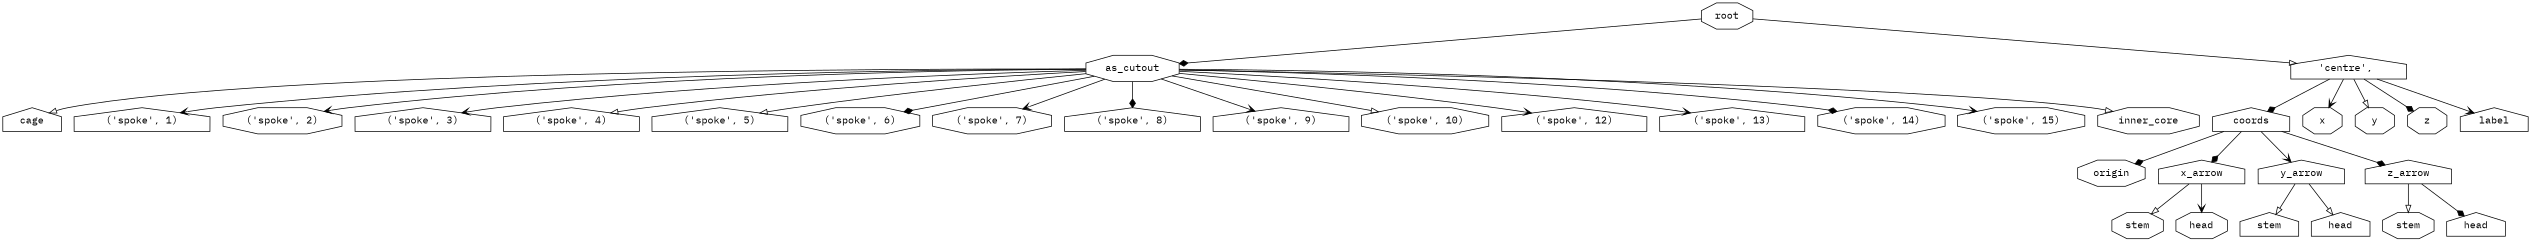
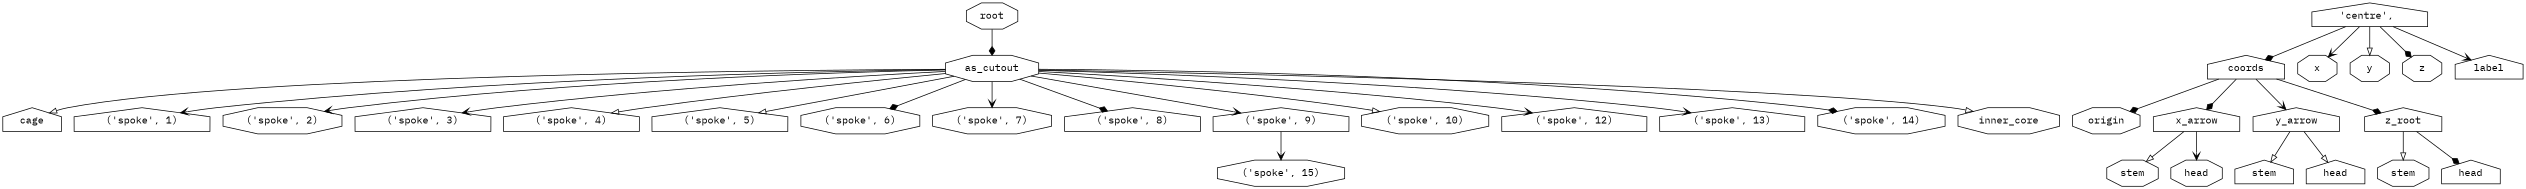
  digraph {
    fontname="IBM Plex Mono"
    node [fontname="IBM Plex Mono" shape=house]
    edge [arrowhead=vee fontname="IBM Plex Mono"]
    n1 [label=root shape=octagon]
    n2 [label=as_cutout shape=octagon]
    n3 [label="'centre',\ "]
    n4 [label=cage]
    n5 [label="\('spoke',\ 1\)"]
    n6 [label="\('spoke',\ 2\)" shape=octagon]
    n7 [label="\('spoke',\ 3\)"]
    n8 [label="\('spoke',\ 4\)"]
    n9 [label="\('spoke',\ 5\)"]
    n10 [label="\('spoke',\ 6\)" shape=octagon]
    n11 [label="\('spoke',\ 7\)" shape=octagon]
    n12 [label="\('spoke',\ 8\)"]
    n13 [label="\('spoke',\ 9\)"]
    n14 [label="\('spoke',\ 10\)" shape=octagon]
    n15 [label="\('spoke',\ 12\)"]
    n16 [label="\('spoke',\ 13\)"]
    n17 [label="\('spoke',\ 14\)" shape=octagon]
    n18 [label="\('spoke',\ 15\)" shape=octagon]
    n19 [label=inner_core shape=octagon]
    n20 [label=coords]
    n21 [label=x shape=octagon]
    n22 [label=y shape=octagon]
    n23 [label=z shape=octagon]
    n24 [label=label]
    n25 [label=origin shape=octagon]
    n26 [label=x_arrow]
    n27 [label=y_arrow]
-   n28 [label=z_arrow]
+   n28 [label=z_root]
    n29 [label=stem shape=octagon]
    n30 [label=head shape=octagon]
    n31 [label=stem]
    n32 [label=head]
    n33 [label=stem shape=octagon]
    n34 [label=head]
    n1 -> n2 [arrowhead=diamond]
-   n1 -> n3 [arrowhead=onormal]
    n2 -> n4 [arrowhead=onormal]
    n2 -> n5
    n2 -> n6
    n2 -> n7
    n2 -> n8 [arrowhead=onormal]
    n2 -> n9 [arrowhead=onormal]
    n2 -> n10 [arrowhead=diamond]
    n2 -> n11
    n2 -> n12 [arrowhead=diamond]
    n2 -> n13
    n2 -> n14 [arrowhead=onormal]
    n2 -> n15
    n2 -> n16
    n2 -> n17 [arrowhead=diamond]
-   n2 -> n18
+   n13 -> n18
    n2 -> n19 [arrowhead=onormal]
    n3 -> n20 [arrowhead=diamond]
    n3 -> n21
    n3 -> n22 [arrowhead=onormal]
    n3 -> n23 [arrowhead=diamond]
    n3 -> n24
    n20 -> n25 [arrowhead=diamond]
    n20 -> n26 [arrowhead=diamond]
    n20 -> n27
    n20 -> n28 [arrowhead=diamond]
    n26 -> n29 [arrowhead=onormal]
    n26 -> n30
    n27 -> n31 [arrowhead=onormal]
    n27 -> n32 [arrowhead=onormal]
    n28 -> n33 [arrowhead=onormal]
    n28 -> n34 [arrowhead=diamond]
  }
